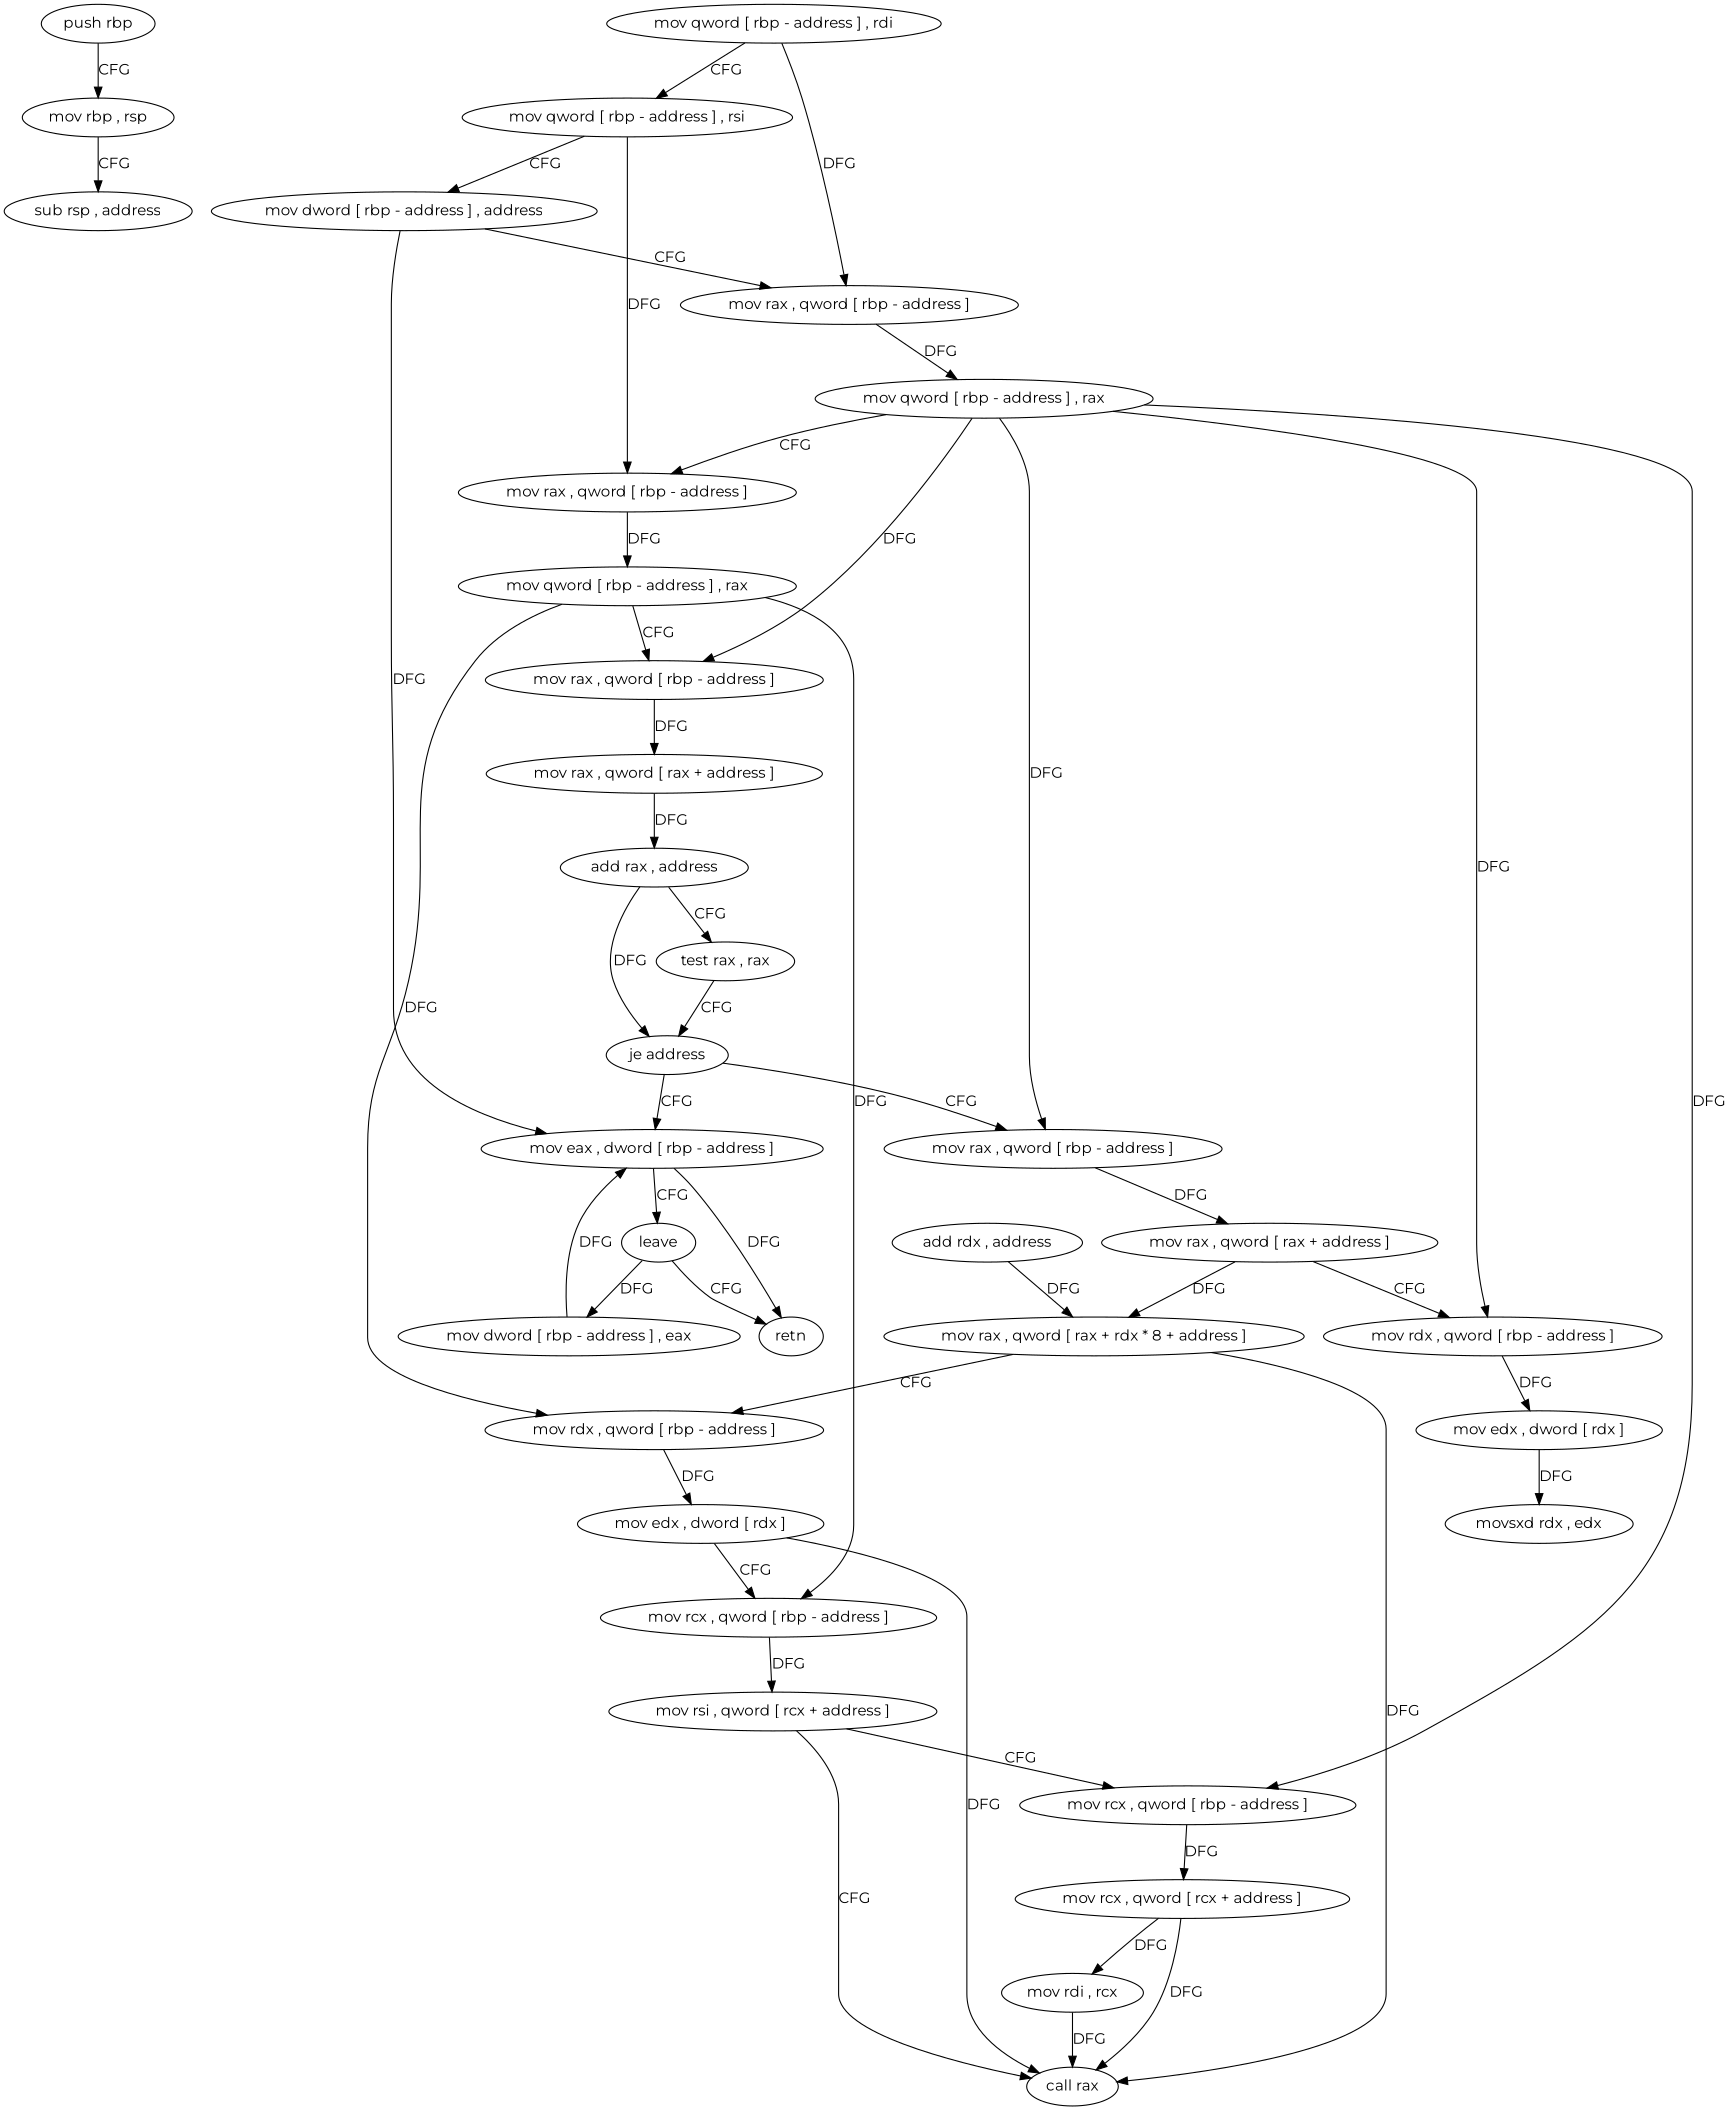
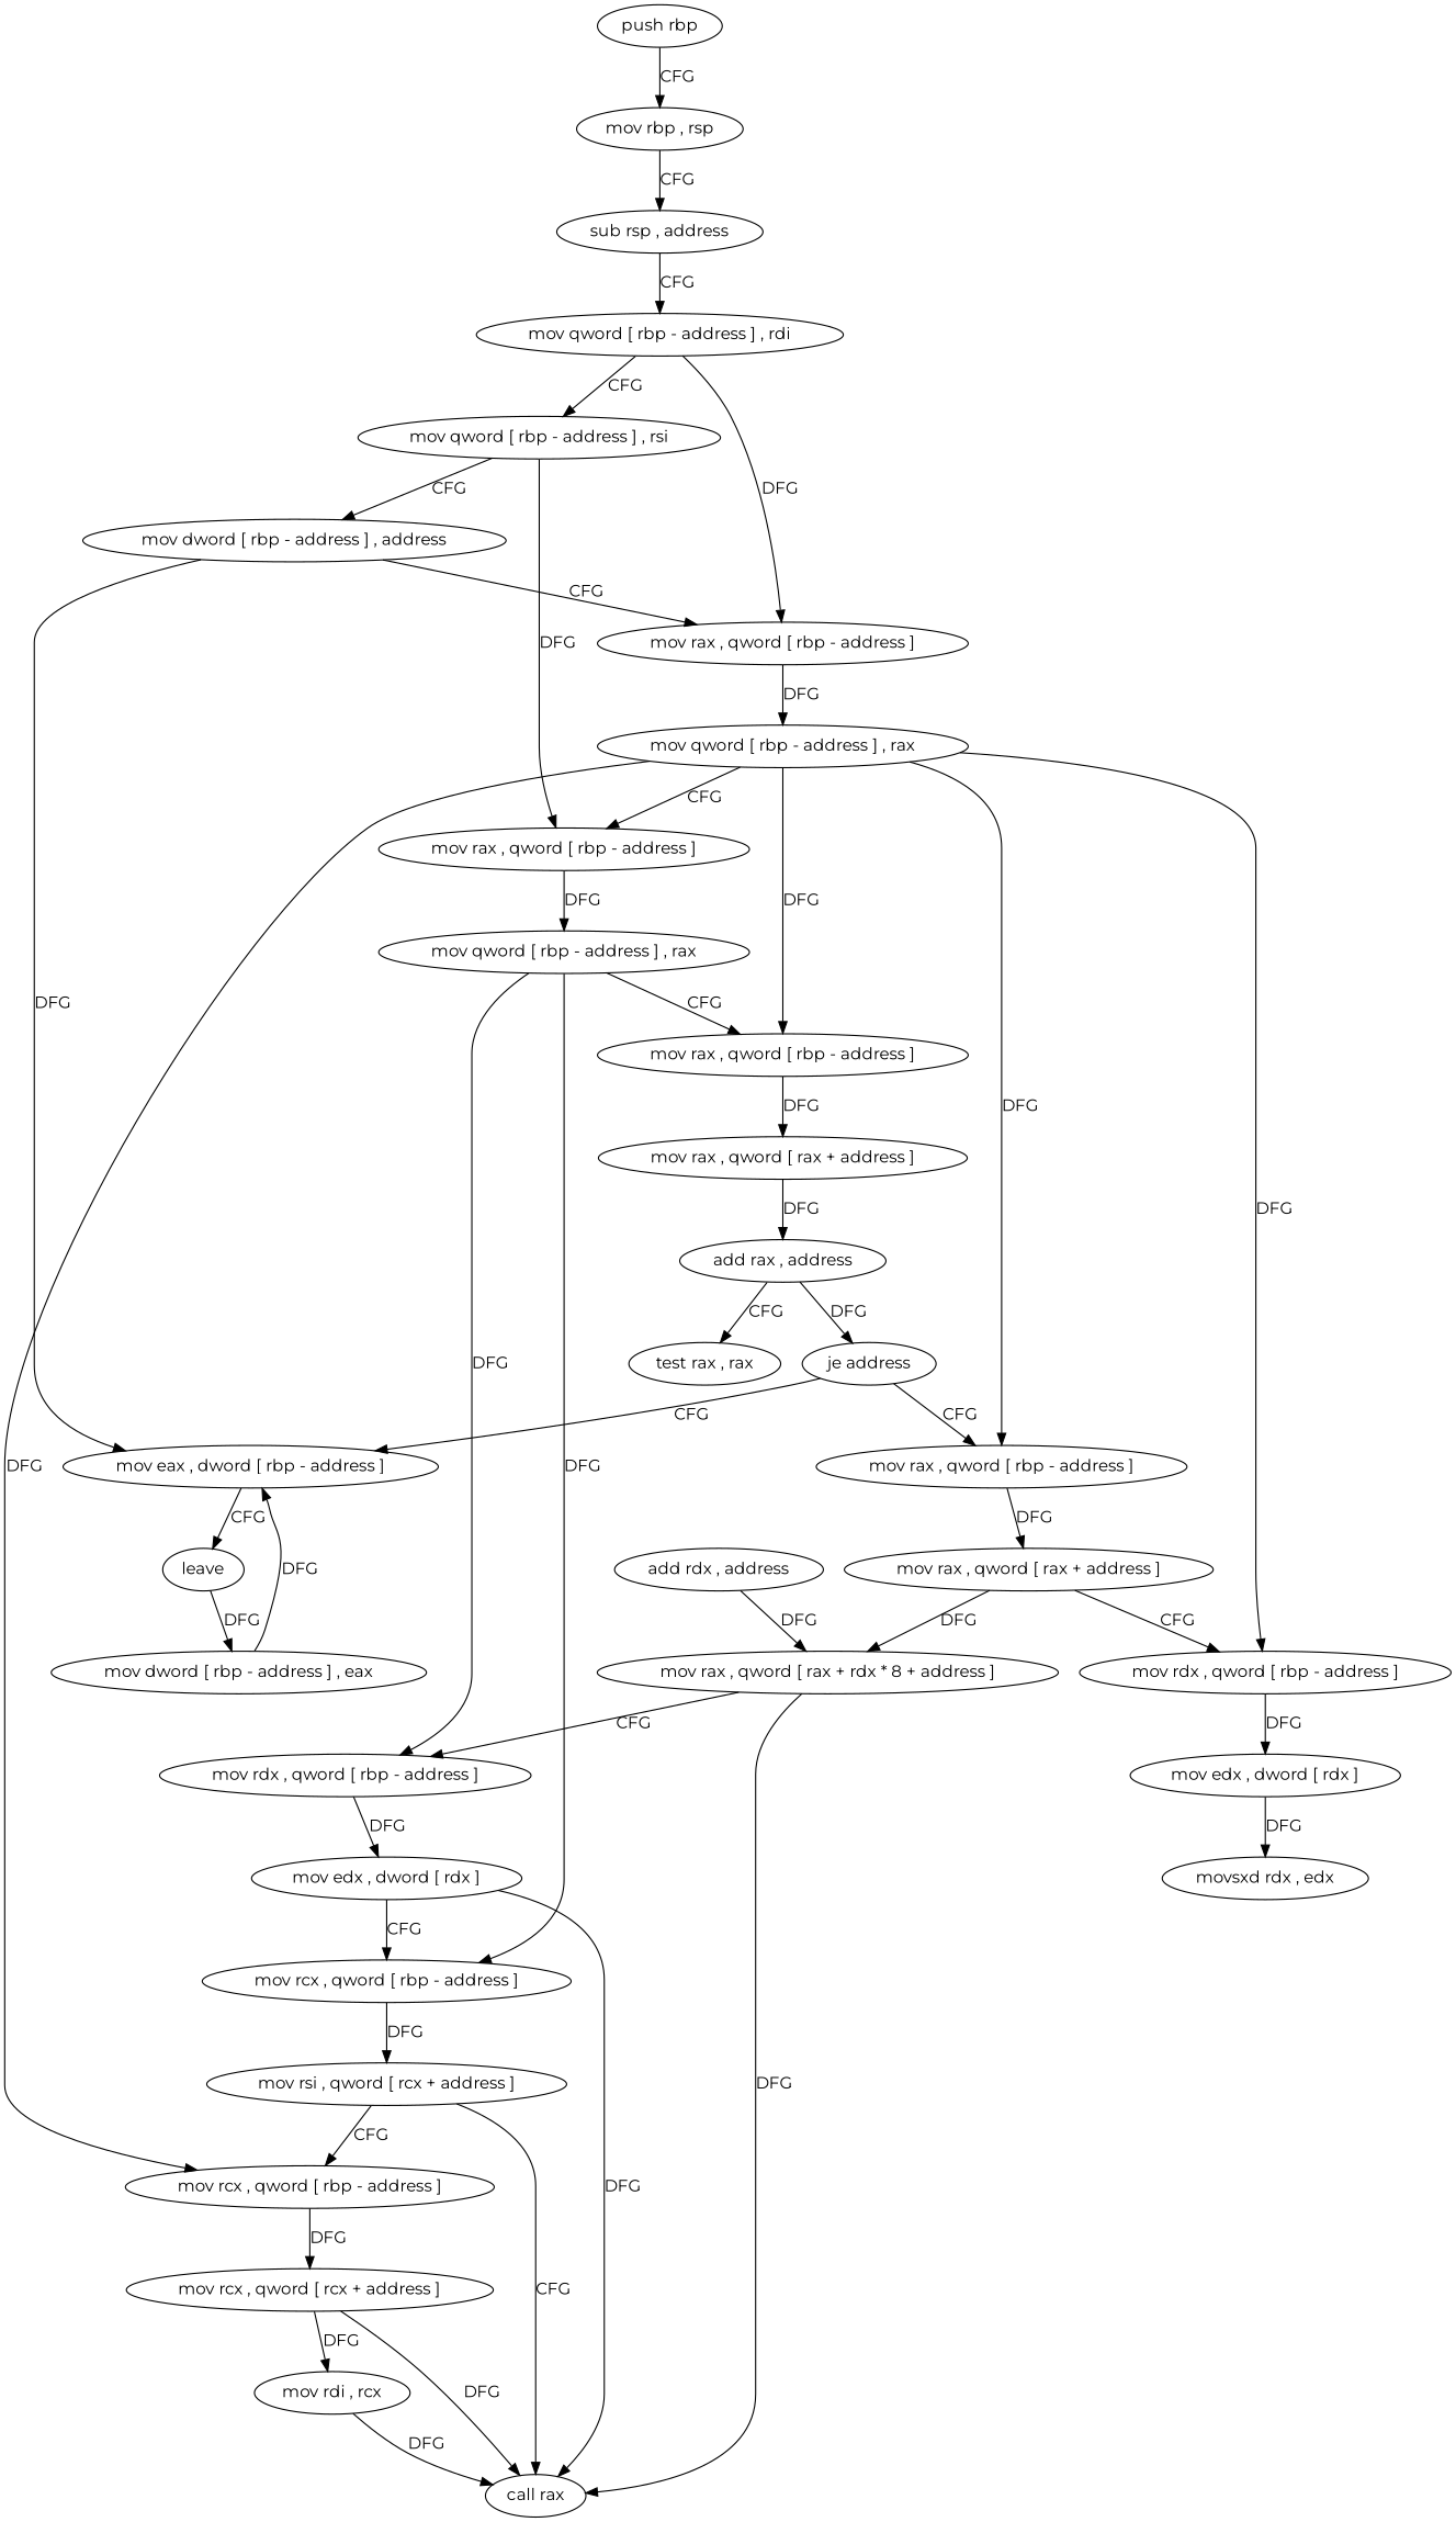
  digraph {
    fontname=Montserrat
    node [fontname=Montserrat]
    edge [fontname=Montserrat]
    n1 [label="push rbp"]
    n2 [label="mov rbp , rsp"]
    n3 [label="sub rsp , address"]
    n4 [label="mov qword [ rbp - address ] , rdi"]
    n5 [label="mov qword [ rbp - address ] , rsi"]
    n6 [label="mov rax , qword [ rbp - address ]"]
    n7 [label="mov dword [ rbp - address ] , address"]
    n8 [label="mov rax , qword [ rbp - address ]"]
    n9 [label="mov qword [ rbp - address ] , rax"]
    n10 [label="mov eax , dword [ rbp - address ]"]
    n11 [label="mov qword [ rbp - address ] , rax"]
    n12 [label=leave]
-   n13 [label=retn]
    n14 [label="mov rax , qword [ rbp - address ]"]
    n15 [label="mov rax , qword [ rbp - address ]"]
    n16 [label="mov rdx , qword [ rbp - address ]"]
    n17 [label="mov rcx , qword [ rbp - address ]"]
    n18 [label="mov rax , qword [ rax + address ]"]
    n19 [label="mov rax , qword [ rax + address ]"]
    n20 [label="mov edx , dword [ rdx ]"]
    n21 [label="mov rcx , qword [ rcx + address ]"]
    n22 [label="mov rdx , qword [ rbp - address ]"]
    n23 [label="mov rcx , qword [ rbp - address ]"]
    n24 [label="mov edx , dword [ rdx ]"]
    n25 [label="mov rsi , qword [ rcx + address ]"]
    n26 [label="add rax , address"]
    n27 [label="test rax , rax"]
    n28 [label="je address"]
    n29 [label="mov dword [ rbp - address ] , eax"]
    n30 [label="mov rax , qword [ rax + rdx * 8 + address ]"]
    n31 [label="call rax"]
    n32 [label="movsxd rdx , edx"]
    n33 [label="add rdx , address"]
    n34 [label="mov rdi , rcx"]
    n1 -> n2 [label=CFG]
    n2 -> n3 [label=CFG]
+   n3 -> n4 [label=CFG]
    n4 -> n5 [label=CFG]
    n4 -> n6 [label=DFG]
    n5 -> n7 [label=CFG]
    n5 -> n8 [label=DFG]
    n6 -> n9 [label=DFG]
    n7 -> n6 [label=CFG]
    n7 -> n10 [label=DFG]
    n8 -> n11 [label=DFG]
    n9 -> n8 [label=CFG]
    n9 -> n14 [label=DFG]
    n9 -> n15 [label=DFG]
    n9 -> n16 [label=DFG]
    n9 -> n17 [label=DFG]
    n10 -> n12 [label=CFG]
-   n10 -> n13 [label=DFG]
    n11 -> n14 [label=CFG]
    n11 -> n22 [label=DFG]
    n11 -> n23 [label=DFG]
-   n12 -> n13 [label=CFG]
    n12 -> n29 [label=DFG]
    n14 -> n18 [label=DFG]
    n15 -> n19 [label=DFG]
    n16 -> n20 [label=DFG]
    n17 -> n21 [label=DFG]
    n18 -> n26 [label=DFG]
    n19 -> n16 [label=CFG]
    n19 -> n30 [label=DFG]
    n20 -> n32 [label=DFG]
    n21 -> n31 [label=DFG]
    n21 -> n34 [label=DFG]
    n22 -> n24 [label=DFG]
    n23 -> n25 [label=DFG]
    n24 -> n23 [label=CFG]
    n24 -> n31 [label=DFG]
    n25 -> n17 [label=CFG]
    n25 -> n31 [label=CFG]
    n26 -> n27 [label=CFG]
    n26 -> n28 [label=DFG]
-   n27 -> n28 [label=CFG]
    n28 -> n10 [label=CFG]
    n28 -> n15 [label=CFG]
    n29 -> n10 [label=DFG]
    n30 -> n22 [label=CFG]
    n30 -> n31 [label=DFG]
    n33 -> n30 [label=DFG]
    n34 -> n31 [label=DFG]
  }
